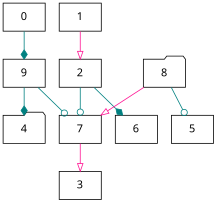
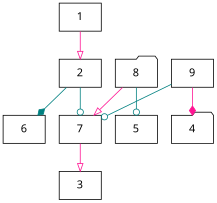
  digraph {
    fontname="Noto Sans"
    node [fontname="Noto Sans" shape=box]
    edge [arrowhead=diamond color=teal fontname="Noto Sans" weight=9]
-   0
    9
    7
    4 [shape=folder]
    1
    2
    6
    3
    8 [shape=folder]
    5
-   0 -> 9 [weight=15]
    9 -> 7 [arrowhead=odot weight=8]
-   9 -> 4 [weight=16]
+   9 -> 4 [color=deeppink weight=16]
    7 -> 3 [arrowhead=onormal color=deeppink weight=12]
    1 -> 2 [arrowhead=onormal color=deeppink weight=3]
    2 -> 7 [arrowhead=odot weight=2]
    2 -> 6 [weight=1]
    8 -> 7 [arrowhead=onormal color=deeppink]
    8 -> 5 [arrowhead=odot]
  }
